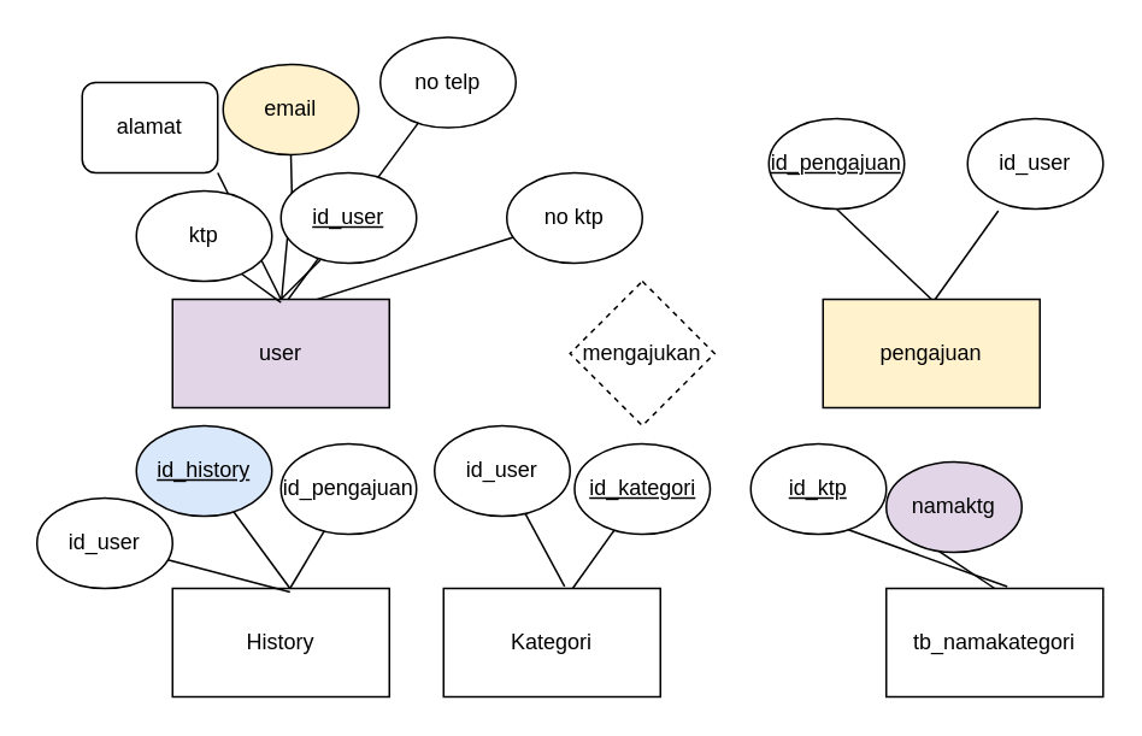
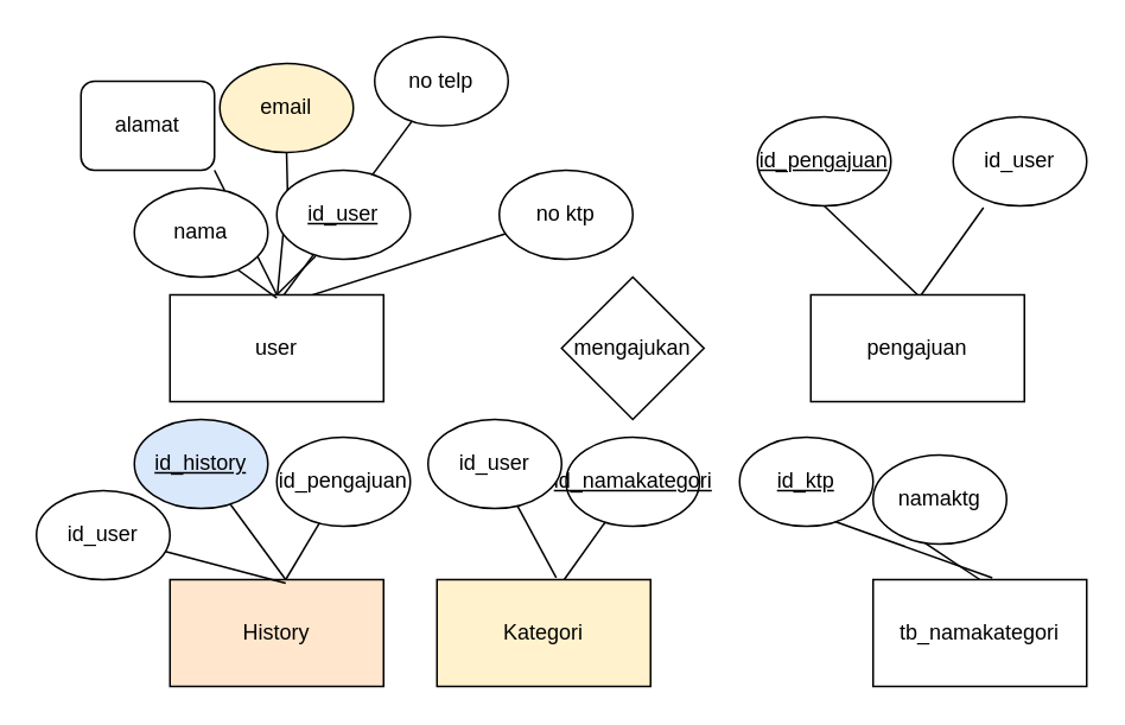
  <mxCell id="0" />
  <mxCell id="1" parent="0" />
  <mxCell id="2" value="" style="endArrow=none;html=1;rounded=0;exitX=0.5;exitY=0;exitDx=0;exitDy=0;" parent="1" source="35" edge="1"><mxGeometry width="50" height="50" relative="1" as="geometry"><mxPoint x="499" y="334" as="sourcePoint" /><mxPoint x="505" y="295" as="targetPoint" /></mxGeometry></mxCell>
  <mxCell id="3" value="" style="endArrow=none;html=1;rounded=0;entryX=0.5;entryY=1;entryDx=0;entryDy=0;exitX=0.558;exitY=-0.017;exitDx=0;exitDy=0;exitPerimeter=0;" parent="1" source="35" edge="1"><mxGeometry width="50" height="50" relative="1" as="geometry"><mxPoint x="500" y="335" as="sourcePoint" /><mxPoint x="448" y="285" as="targetPoint" /></mxGeometry></mxCell>
  <mxCell id="4" value="" style="endArrow=none;html=1;rounded=0;" parent="1" edge="1"><mxGeometry width="50" height="50" relative="1" as="geometry"><mxPoint x="315" y="327" as="sourcePoint" /><mxPoint x="345" y="285" as="targetPoint" /></mxGeometry></mxCell>
  <mxCell id="5" value="" style="endArrow=none;html=1;rounded=0;" parent="1" target="17" edge="1"><mxGeometry width="50" height="50" relative="1" as="geometry"><mxPoint x="154" y="171.75" as="sourcePoint" /><mxPoint x="160" y="88.25" as="targetPoint" /></mxGeometry></mxCell>
  <mxCell id="6" value="" style="endArrow=none;html=1;rounded=0;" parent="1" target="16" edge="1"><mxGeometry width="50" height="50" relative="1" as="geometry"><mxPoint x="154" y="171.75" as="sourcePoint" /><mxPoint x="160" y="88.25" as="targetPoint" /></mxGeometry></mxCell>
  <mxCell id="7" value="" style="endArrow=none;html=1;rounded=0;entryX=0.5;entryY=1;entryDx=0;entryDy=0;" parent="1" target="15" edge="1"><mxGeometry width="50" height="50" relative="1" as="geometry"><mxPoint x="155" y="168.5" as="sourcePoint" /><mxPoint x="155" y="92" as="targetPoint" /><Array as="points"><mxPoint x="161" y="105" /></Array></mxGeometry></mxCell>
  <mxCell id="8" value="" style="endArrow=none;html=1;rounded=0;entryX=1;entryY=1;entryDx=0;entryDy=0;" parent="1" target="14" edge="1"><mxGeometry width="50" height="50" relative="1" as="geometry"><mxPoint x="155" y="165" as="sourcePoint" /><mxPoint x="125" y="143.28" as="targetPoint" /></mxGeometry></mxCell>
- <mxCell id="9" value="user" style="rounded=0;whiteSpace=wrap;html=1;fillColor=#e1d5e7;" parent="1" vertex="1"><mxGeometry x="95" y="165" width="120" height="60" as="geometry" /></mxCell>
+ <mxCell id="9" value="user" style="rounded=0;whiteSpace=wrap;html=1;" parent="1" vertex="1"><mxGeometry x="95" y="165" width="120" height="60" as="geometry" /></mxCell>
  <mxCell id="10" value="" style="endArrow=none;html=1;rounded=0;" parent="1" edge="1"><mxGeometry width="50" height="50" relative="1" as="geometry"><mxPoint x="155" y="165" as="sourcePoint" /><mxPoint x="176.716" y="143.284" as="targetPoint" /></mxGeometry></mxCell>
  <mxCell id="11" value="&lt;u&gt;id_user&lt;/u&gt;" style="ellipse;whiteSpace=wrap;html=1;" parent="1" vertex="1"><mxGeometry x="155" y="95" width="75" height="50" as="geometry" /></mxCell>
  <mxCell id="12" value="" style="endArrow=none;html=1;rounded=0;" parent="1" edge="1"><mxGeometry width="50" height="50" relative="1" as="geometry"><mxPoint x="155" y="166.72" as="sourcePoint" /><mxPoint x="125" y="145" as="targetPoint" /></mxGeometry></mxCell>
- <mxCell id="13" value="ktp" style="ellipse;whiteSpace=wrap;html=1;" parent="1" vertex="1"><mxGeometry x="75" y="105" width="75" height="50" as="geometry" /></mxCell>
+ <mxCell id="13" value="nama" style="ellipse;whiteSpace=wrap;html=1;" parent="1" vertex="1"><mxGeometry x="75" y="105" width="75" height="50" as="geometry" /></mxCell>
  <mxCell id="14" value="alamat" style="whiteSpace=wrap;html=1;rounded=1;" parent="1" vertex="1"><mxGeometry x="45" y="45" width="75" height="50" as="geometry" /></mxCell>
  <mxCell id="15" value="email" style="ellipse;whiteSpace=wrap;html=1;fillColor=#fff2cc;" parent="1" vertex="1"><mxGeometry x="123" y="35" width="75" height="50" as="geometry" /></mxCell>
  <mxCell id="16" value="no telp" style="ellipse;whiteSpace=wrap;html=1;" parent="1" vertex="1"><mxGeometry x="210" y="20" width="75" height="50" as="geometry" /></mxCell>
  <mxCell id="17" value="no ktp" style="ellipse;whiteSpace=wrap;html=1;" parent="1" vertex="1"><mxGeometry x="280" y="95" width="75" height="50" as="geometry" /></mxCell>
- <mxCell id="18" value="mengajukan" style="rhombus;whiteSpace=wrap;html=1;rounded=0;dashed=1;" parent="1" vertex="1"><mxGeometry x="315" y="155" width="80" height="80" as="geometry" /></mxCell>
- <mxCell id="19" value="pengajuan" style="whiteSpace=wrap;html=1;rounded=0;fillColor=#fff2cc;" parent="1" vertex="1"><mxGeometry x="455" y="165" width="120" height="60" as="geometry" /></mxCell>
+ <mxCell id="18" value="mengajukan" style="rhombus;whiteSpace=wrap;html=1;rounded=0;" parent="1" vertex="1"><mxGeometry x="315" y="155" width="80" height="80" as="geometry" /></mxCell>
+ <mxCell id="19" value="pengajuan" style="whiteSpace=wrap;html=1;rounded=0;" parent="1" vertex="1"><mxGeometry x="455" y="165" width="120" height="60" as="geometry" /></mxCell>
  <mxCell id="20" value="&lt;u&gt;id_pengajuan&lt;/u&gt;" style="ellipse;whiteSpace=wrap;html=1;" parent="1" vertex="1"><mxGeometry x="425" y="65" width="75" height="50" as="geometry" /></mxCell>
  <mxCell id="21" value="" style="endArrow=none;html=1;rounded=0;entryX=0.5;entryY=1;entryDx=0;entryDy=0;" parent="1" target="20" edge="1"><mxGeometry width="50" height="50" relative="1" as="geometry"><mxPoint x="515" y="165" as="sourcePoint" /><mxPoint x="565" y="115" as="targetPoint" /></mxGeometry></mxCell>
  <mxCell id="22" value="id_user" style="ellipse;whiteSpace=wrap;html=1;" parent="1" vertex="1"><mxGeometry x="535" y="65" width="75" height="50" as="geometry" /></mxCell>
  <mxCell id="23" value="" style="endArrow=none;html=1;rounded=0;entryX=0.227;entryY=1.02;entryDx=0;entryDy=0;entryPerimeter=0;" parent="1" target="22" edge="1"><mxGeometry width="50" height="50" relative="1" as="geometry"><mxPoint x="517" y="165" as="sourcePoint" /><mxPoint x="465" y="115" as="targetPoint" /></mxGeometry></mxCell>
- <mxCell id="24" value="History" style="rounded=0;whiteSpace=wrap;html=1;" parent="1" vertex="1"><mxGeometry x="95" y="325" width="120" height="60" as="geometry" /></mxCell>
+ <mxCell id="24" value="History" style="rounded=0;whiteSpace=wrap;html=1;fillColor=#ffe6cc;" parent="1" vertex="1"><mxGeometry x="95" y="325" width="120" height="60" as="geometry" /></mxCell>
  <mxCell id="25" value="&lt;u&gt;id_history&lt;/u&gt;" style="ellipse;whiteSpace=wrap;html=1;fillColor=#dae8fc;" parent="1" vertex="1"><mxGeometry x="75" y="235" width="75" height="50" as="geometry" /></mxCell>
  <mxCell id="26" value="" style="endArrow=none;html=1;rounded=0;" parent="1" target="25" edge="1"><mxGeometry width="50" height="50" relative="1" as="geometry"><mxPoint x="160" y="325" as="sourcePoint" /><mxPoint x="210" y="275" as="targetPoint" /></mxGeometry></mxCell>
  <mxCell id="27" value="id_pengajuan" style="ellipse;whiteSpace=wrap;html=1;" parent="1" vertex="1"><mxGeometry x="155" y="245" width="75" height="50" as="geometry" /></mxCell>
  <mxCell id="28" value="" style="endArrow=none;html=1;rounded=0;" parent="1" target="27" edge="1"><mxGeometry width="50" height="50" relative="1" as="geometry"><mxPoint x="160" y="325" as="sourcePoint" /><mxPoint x="129" y="283" as="targetPoint" /></mxGeometry></mxCell>
  <mxCell id="29" value="id_user" style="ellipse;whiteSpace=wrap;html=1;" parent="1" vertex="1"><mxGeometry x="20" y="275" width="75" height="50" as="geometry" /></mxCell>
  <mxCell id="30" value="" style="endArrow=none;html=1;rounded=0;" parent="1" target="29" edge="1"><mxGeometry width="50" height="50" relative="1" as="geometry"><mxPoint x="160" y="327" as="sourcePoint" /><mxPoint x="129" y="285" as="targetPoint" /></mxGeometry></mxCell>
- <mxCell id="31" value="Kategori" style="rounded=0;whiteSpace=wrap;html=1;" parent="1" vertex="1"><mxGeometry x="245" y="325" width="120" height="60" as="geometry" /></mxCell>
- <mxCell id="32" value="&lt;u&gt;id_kategori&lt;/u&gt;" style="ellipse;whiteSpace=wrap;html=1;" parent="1" vertex="1"><mxGeometry x="317.5" y="245" width="75" height="50" as="geometry" /></mxCell>
+ <mxCell id="31" value="Kategori" style="rounded=0;whiteSpace=wrap;html=1;fillColor=#fff2cc;" parent="1" vertex="1"><mxGeometry x="245" y="325" width="120" height="60" as="geometry" /></mxCell>
+ <mxCell id="32" value="&lt;u&gt;id_namakategori&lt;/u&gt;" style="ellipse;whiteSpace=wrap;html=1;" parent="1" vertex="1"><mxGeometry x="317.5" y="245" width="75" height="50" as="geometry" /></mxCell>
  <mxCell id="33" value="id_user" style="ellipse;whiteSpace=wrap;html=1;" parent="1" vertex="1"><mxGeometry x="240" y="235" width="75" height="50" as="geometry" /></mxCell>
  <mxCell id="34" value="" style="endArrow=none;html=1;rounded=0;exitX=0.558;exitY=-0.017;exitDx=0;exitDy=0;exitPerimeter=0;" parent="1" source="31" target="33" edge="1"><mxGeometry width="50" height="50" relative="1" as="geometry"><mxPoint x="295" y="327" as="sourcePoint" /><mxPoint x="325" y="285" as="targetPoint" /></mxGeometry></mxCell>
  <mxCell id="35" value="tb_namakategori" style="rounded=0;whiteSpace=wrap;html=1;" parent="1" vertex="1"><mxGeometry x="490" y="325" width="120" height="60" as="geometry" /></mxCell>
  <mxCell id="36" value="&lt;u&gt;id_ktp&lt;/u&gt;" style="ellipse;whiteSpace=wrap;html=1;" parent="1" vertex="1"><mxGeometry x="415" y="245" width="75" height="50" as="geometry" /></mxCell>
- <mxCell id="37" value="namaktg" style="ellipse;whiteSpace=wrap;html=1;fillColor=#e1d5e7;" parent="1" vertex="1"><mxGeometry x="490" y="255" width="75" height="50" as="geometry" /></mxCell>
+ <mxCell id="37" value="namaktg" style="ellipse;whiteSpace=wrap;html=1;" parent="1" vertex="1"><mxGeometry x="490" y="255" width="75" height="50" as="geometry" /></mxCell>
